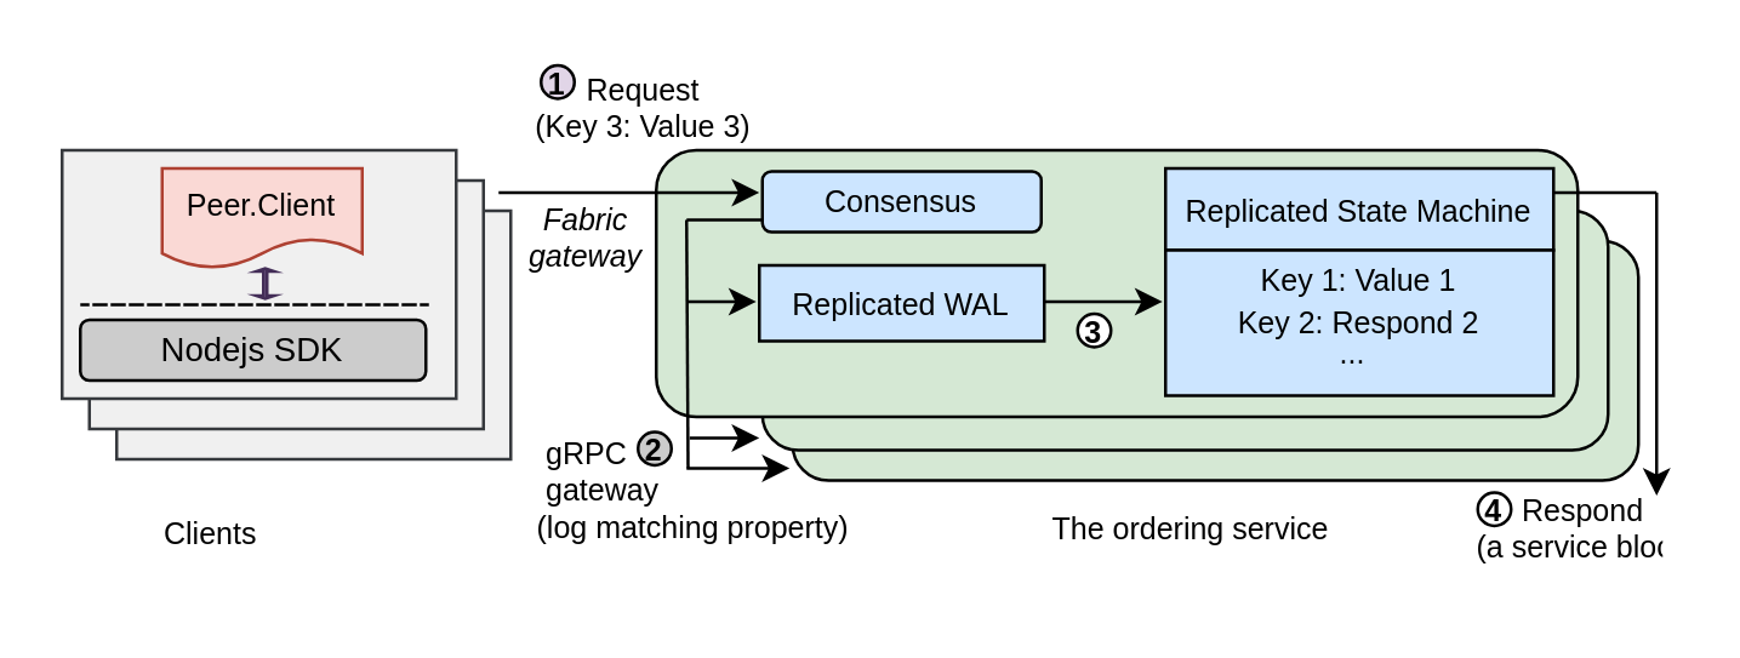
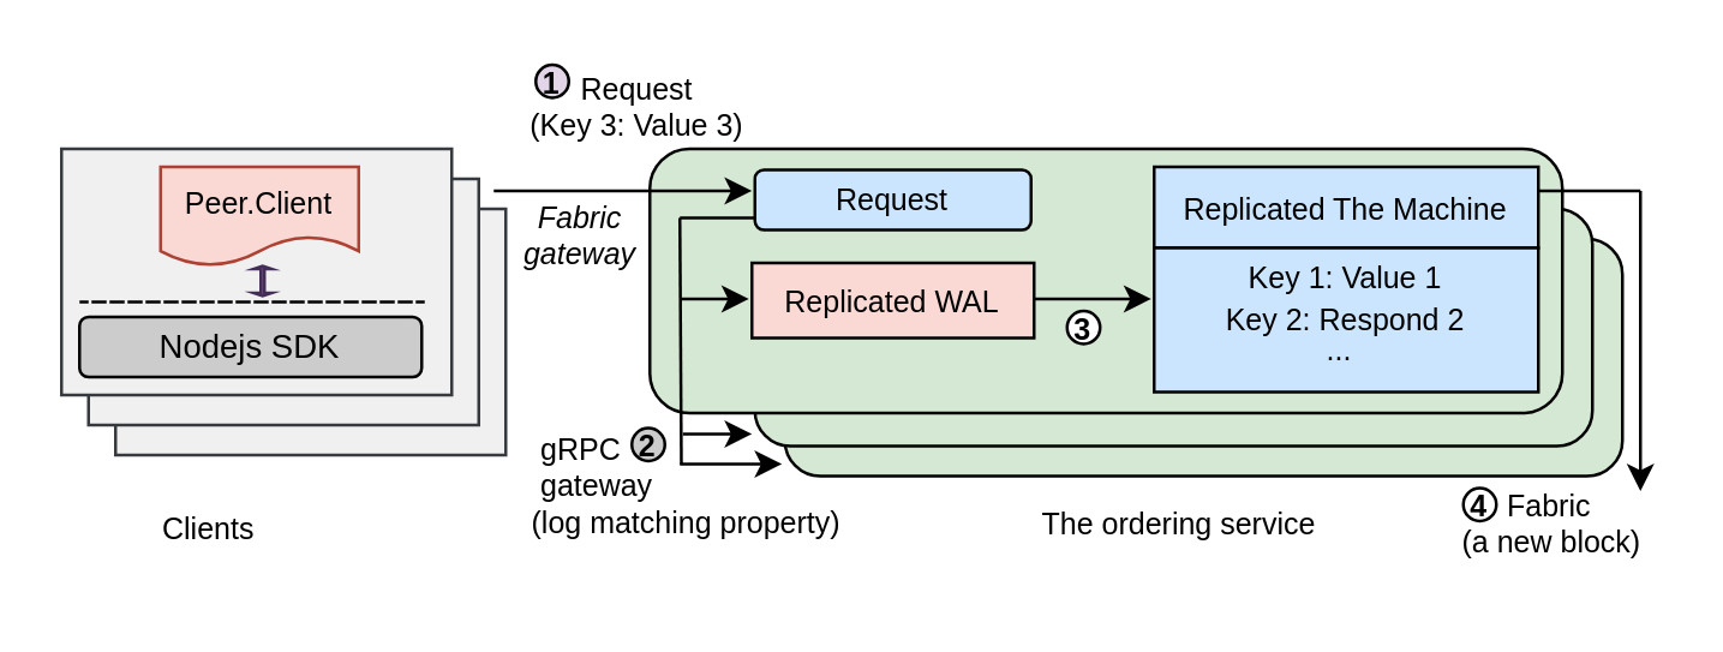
  <mxCell id="0" />
  <mxCell id="1" parent="0" />
  <mxCell id="2" value="" style="rounded=1;whiteSpace=wrap;html=1;fillColor=#D5E8D4;" parent="1" vertex="1"><mxGeometry x="261" y="79" width="279" height="79" as="geometry" /></mxCell>
  <mxCell id="3" value="" style="rounded=1;whiteSpace=wrap;html=1;fillColor=#D5E8D4;" parent="1" vertex="1"><mxGeometry x="251" y="69" width="279" height="79" as="geometry" /></mxCell>
  <mxCell id="4" value="" style="rounded=0;whiteSpace=wrap;html=1;fillColor=#F0F0F0;strokeColor=#36393d;" parent="1" vertex="1"><mxGeometry x="38" y="69" width="130" height="82" as="geometry" /></mxCell>
  <mxCell id="5" value="" style="rounded=0;whiteSpace=wrap;html=1;fillColor=#F0F0F0;strokeColor=#36393d;" parent="1" vertex="1"><mxGeometry x="29" y="59" width="130" height="82" as="geometry" /></mxCell>
  <mxCell id="6" value="" style="rounded=0;whiteSpace=wrap;html=1;fillColor=#F0F0F0;strokeColor=#36393d;" parent="1" vertex="1"><mxGeometry x="20" y="49" width="130" height="82" as="geometry" /></mxCell>
  <mxCell id="7" value="Nodejs SDK" style="rounded=1;whiteSpace=wrap;html=1;fontSize=11;fillColor=#CCCCCC;strokeColor=#000000;" parent="1" vertex="1"><mxGeometry x="26" y="105" width="114" height="20" as="geometry" /></mxCell>
  <mxCell id="8" value="" style="endArrow=none;dashed=1;html=1;rounded=0;fontColor=#000000;shape=link;sketch=0;width=0;" parent="1" edge="1"><mxGeometry width="50" height="50" relative="1" as="geometry"><mxPoint x="141" y="100" as="sourcePoint" /><mxPoint x="26" y="100" as="targetPoint" /></mxGeometry></mxCell>
  <mxCell id="9" value="" style="html=1;shadow=0;dashed=0;align=center;verticalAlign=middle;shape=mxgraph.arrows2.twoWayArrow;dy=0.8;dx=1.0;fontColor=#ffffff;strokeColor=#432D57;fillColor=#76608a;direction=south;" parent="1" vertex="1"><mxGeometry x="84" y="88" width="6" height="10" as="geometry" /></mxCell>
  <mxCell id="10" value="&lt;font style=&quot;font-size: 10px;&quot;&gt;Peer.Client&lt;/font&gt;" style="shape=document;whiteSpace=wrap;html=1;boundedLbl=1;fillColor=#fad9d5;strokeColor=#ae4132;" parent="1" vertex="1"><mxGeometry x="53" y="55" width="66" height="33" as="geometry" /></mxCell>
  <mxCell id="11" value="" style="rounded=1;whiteSpace=wrap;html=1;fillColor=#D5E8D4;shadow=0;" parent="1" vertex="1"><mxGeometry x="216" y="49" width="304" height="88" as="geometry" /></mxCell>
- <mxCell id="12" value="&lt;font style=&quot;font-size: 10px;&quot;&gt;Consensus&lt;/font&gt;" style="rounded=1;whiteSpace=wrap;html=1;fillColor=#CCE5FF;strokeColor=#000000;" parent="1" vertex="1"><mxGeometry x="251" y="56" width="92" height="20" as="geometry" /></mxCell>
- <mxCell id="13" value="&lt;font style=&quot;font-size: 10px;&quot;&gt;Replicated WAL&lt;/font&gt;" style="rounded=0;whiteSpace=wrap;html=1;fillColor=#CCE5FF;strokeColor=#000000;" parent="1" vertex="1"><mxGeometry x="250" y="87" width="94" height="25" as="geometry" /></mxCell>
- <mxCell id="14" value="&lt;font style=&quot;font-size: 10px;&quot;&gt;Replicated State Machine&lt;/font&gt;" style="rounded=0;whiteSpace=wrap;html=1;fillColor=#CCE5FF;strokeColor=#000000;" parent="1" vertex="1"><mxGeometry x="384" y="55" width="128" height="27" as="geometry" /></mxCell>
+ <mxCell id="12" value="&lt;font style=&quot;font-size: 10px;&quot;&gt;Request&lt;/font&gt;" style="rounded=1;whiteSpace=wrap;html=1;fillColor=#CCE5FF;strokeColor=#000000;" parent="1" vertex="1"><mxGeometry x="251" y="56" width="92" height="20" as="geometry" /></mxCell>
+ <mxCell id="13" value="&lt;font style=&quot;font-size: 10px;&quot;&gt;Replicated WAL&lt;/font&gt;" style="rounded=0;whiteSpace=wrap;html=1;fillColor=#fad9d5;strokeColor=#000000;" parent="1" vertex="1"><mxGeometry x="250" y="87" width="94" height="25" as="geometry" /></mxCell>
+ <mxCell id="14" value="&lt;font style=&quot;font-size: 10px;&quot;&gt;Replicated The Machine&lt;/font&gt;" style="rounded=0;whiteSpace=wrap;html=1;fillColor=#CCE5FF;strokeColor=#000000;" parent="1" vertex="1"><mxGeometry x="384" y="55" width="128" height="27" as="geometry" /></mxCell>
  <mxCell id="15" value="&lt;font style=&quot;font-size: 10px;&quot;&gt;Key 1: Value 1&lt;br&gt;Key 2: Respond 2&lt;br&gt;&lt;br&gt;&lt;/font&gt;" style="rounded=0;whiteSpace=wrap;html=1;fillColor=#CCE5FF;strokeColor=#000000;" parent="1" vertex="1"><mxGeometry x="384" y="82" width="128" height="48" as="geometry" /></mxCell>
  <mxCell id="16" value="" style="endArrow=none;html=1;rounded=0;fontSize=10;curved=1;" parent="1" edge="1"><mxGeometry width="50" height="50" relative="1" as="geometry"><mxPoint x="226" y="72" as="sourcePoint" /><mxPoint x="251" y="72" as="targetPoint" /></mxGeometry></mxCell>
  <mxCell id="17" value="" style="endArrow=none;html=1;rounded=0;fontSize=10;curved=1;" parent="1" edge="1"><mxGeometry width="50" height="50" relative="1" as="geometry"><mxPoint x="226.5" y="154" as="sourcePoint" /><mxPoint x="226" y="72" as="targetPoint" /></mxGeometry></mxCell>
  <mxCell id="18" value="" style="endArrow=classic;html=1;rounded=0;fontSize=10;curved=1;" parent="1" edge="1"><mxGeometry width="50" height="50" relative="1" as="geometry"><mxPoint x="226" y="99" as="sourcePoint" /><mxPoint x="249" y="99" as="targetPoint" /></mxGeometry></mxCell>
  <mxCell id="19" value="" style="endArrow=classic;html=1;rounded=0;fontSize=10;curved=1;" parent="1" edge="1"><mxGeometry width="50" height="50" relative="1" as="geometry"><mxPoint x="344" y="99" as="sourcePoint" /><mxPoint x="383" y="99" as="targetPoint" /></mxGeometry></mxCell>
  <mxCell id="20" value="" style="endArrow=classic;html=1;rounded=0;fontSize=10;curved=1;" parent="1" edge="1"><mxGeometry width="50" height="50" relative="1" as="geometry"><mxPoint x="164" y="63" as="sourcePoint" /><mxPoint x="250" y="63" as="targetPoint" /></mxGeometry></mxCell>
  <mxCell id="21" value="1" style="ellipse;whiteSpace=wrap;html=1;aspect=fixed;fontSize=10;strokeColor=#000000;fillColor=#e1d5e7;fontStyle=1;" parent="1" vertex="1"><mxGeometry x="178" y="21" width="11" height="11" as="geometry" /></mxCell>
  <mxCell id="22" value="" style="endArrow=classic;html=1;rounded=0;fontSize=10;curved=1;" parent="1" edge="1"><mxGeometry width="50" height="50" relative="1" as="geometry"><mxPoint x="227" y="144" as="sourcePoint" /><mxPoint x="250" y="144" as="targetPoint" /></mxGeometry></mxCell>
  <mxCell id="23" value="" style="endArrow=classic;html=1;rounded=0;fontSize=10;curved=1;" parent="1" edge="1"><mxGeometry width="50" height="50" relative="1" as="geometry"><mxPoint x="226" y="154" as="sourcePoint" /><mxPoint x="260" y="154" as="targetPoint" /></mxGeometry></mxCell>
  <mxCell id="24" value="2" style="ellipse;whiteSpace=wrap;html=1;aspect=fixed;fontSize=10;strokeColor=#000000;fillColor=#cccccc;fontStyle=1;" parent="1" vertex="1"><mxGeometry x="210" y="142" width="11" height="11" as="geometry" /></mxCell>
  <mxCell id="25" value="3" style="ellipse;whiteSpace=wrap;html=1;aspect=fixed;fontSize=10;strokeColor=#000000;fillColor=#FFFFFF;fontStyle=1" parent="1" vertex="1"><mxGeometry x="355" y="103" width="11" height="11" as="geometry" /></mxCell>
  <mxCell id="26" value="&lt;font color=&quot;#000000&quot;&gt;Request &lt;br&gt;(Key 3: Value 3)&lt;/font&gt;" style="text;html=1;strokeColor=none;fillColor=none;align=center;verticalAlign=middle;whiteSpace=wrap;rounded=0;shadow=0;fontSize=10;fontColor=#0000CC;" parent="1" vertex="1"><mxGeometry x="172" y="20" width="80" height="30" as="geometry" /></mxCell>
  <mxCell id="27" value="4" style="ellipse;whiteSpace=wrap;html=1;aspect=fixed;fontSize=10;strokeColor=#000000;fillColor=#FFFFFF;fontStyle=1" parent="1" vertex="1"><mxGeometry x="487" y="162" width="11" height="11" as="geometry" /></mxCell>
  <mxCell id="28" value="gRPC &#10;gateway" style="text;strokeColor=none;fillColor=none;align=left;verticalAlign=middle;spacingLeft=4;spacingRight=4;overflow=hidden;points=[[0,0.5],[1,0.5]];portConstraint=eastwest;rotatable=0;fontSize=10;fontColor=#000000;" parent="1" vertex="1"><mxGeometry x="174" y="140" width="88" height="30" as="geometry" /></mxCell>
- <mxCell id="29" value="(a service block)" style="text;strokeColor=none;fillColor=none;align=left;verticalAlign=middle;spacingLeft=4;spacingRight=4;overflow=hidden;points=[[0,0.5],[1,0.5]];portConstraint=eastwest;rotatable=0;fontSize=10;fontColor=#000000;" parent="1" vertex="1"><mxGeometry x="481" y="165" width="71" height="30" as="geometry" /></mxCell>
+ <mxCell id="29" value="(a new block)" style="text;strokeColor=none;fillColor=none;align=left;verticalAlign=middle;spacingLeft=4;spacingRight=4;overflow=hidden;points=[[0,0.5],[1,0.5]];portConstraint=eastwest;rotatable=0;fontSize=10;fontColor=#000000;" parent="1" vertex="1"><mxGeometry x="481" y="165" width="71" height="30" as="geometry" /></mxCell>
  <mxCell id="30" value="&lt;font style=&quot;font-size: 10px;&quot;&gt;...&lt;/font&gt;" style="text;html=1;strokeColor=none;fillColor=none;align=center;verticalAlign=middle;whiteSpace=wrap;rounded=0;" parent="1" vertex="1"><mxGeometry x="416" y="101" width="60" height="30" as="geometry" /></mxCell>
  <mxCell id="31" value="&lt;font color=&quot;#000000&quot;&gt;&lt;i&gt;Fabric&lt;br&gt;gateway&lt;/i&gt;&lt;/font&gt;" style="text;html=1;strokeColor=none;fillColor=none;align=center;verticalAlign=middle;whiteSpace=wrap;rounded=0;shadow=0;fontSize=10;fontColor=#0000CC;" parent="1" vertex="1"><mxGeometry x="153" y="63" width="80" height="30" as="geometry" /></mxCell>
  <mxCell id="32" value="(log matching property)" style="text;strokeColor=none;fillColor=none;align=left;verticalAlign=middle;spacingLeft=4;spacingRight=4;overflow=hidden;points=[[0,0.5],[1,0.5]];portConstraint=eastwest;rotatable=0;fontSize=10;fontColor=#000000;" parent="1" vertex="1"><mxGeometry x="171" y="166" width="123" height="15" as="geometry" /></mxCell>
- <mxCell id="33" value="Respond" style="text;strokeColor=none;fillColor=none;align=left;verticalAlign=middle;spacingLeft=4;spacingRight=4;overflow=hidden;points=[[0,0.5],[1,0.5]];portConstraint=eastwest;rotatable=0;fontSize=10;fontColor=#000000;" parent="1" vertex="1"><mxGeometry x="496" y="153" width="53" height="30" as="geometry" /></mxCell>
+ <mxCell id="33" value="Fabric" style="text;strokeColor=none;fillColor=none;align=left;verticalAlign=middle;spacingLeft=4;spacingRight=4;overflow=hidden;points=[[0,0.5],[1,0.5]];portConstraint=eastwest;rotatable=0;fontSize=10;fontColor=#000000;" parent="1" vertex="1"><mxGeometry x="496" y="153" width="53" height="30" as="geometry" /></mxCell>
  <mxCell id="34" value="The ordering service" style="text;strokeColor=none;fillColor=none;align=left;verticalAlign=middle;spacingLeft=4;spacingRight=4;overflow=hidden;points=[[0,0.5],[1,0.5]];portConstraint=eastwest;rotatable=0;fontSize=10;fontColor=#000000;" parent="1" vertex="1"><mxGeometry x="341" y="159" width="177" height="30" as="geometry" /></mxCell>
  <mxCell id="35" value="Clients" style="text;strokeColor=none;fillColor=none;align=left;verticalAlign=middle;spacingLeft=4;spacingRight=4;overflow=hidden;points=[[0,0.5],[1,0.5]];portConstraint=eastwest;rotatable=0;fontSize=10;fontColor=#000000;" parent="1" vertex="1"><mxGeometry x="48" y="165" width="42" height="21" as="geometry" /></mxCell>
  <mxCell id="36" value="" style="endArrow=none;html=1;rounded=0;" parent="1" edge="1"><mxGeometry width="50" height="50" relative="1" as="geometry"><mxPoint x="512" y="63" as="sourcePoint" /><mxPoint x="546" y="63" as="targetPoint" /></mxGeometry></mxCell>
  <mxCell id="37" value="" style="endArrow=classic;html=1;rounded=0;" parent="1" edge="1"><mxGeometry width="50" height="50" relative="1" as="geometry"><mxPoint x="546" y="63" as="sourcePoint" /><mxPoint x="546" y="163" as="targetPoint" /></mxGeometry></mxCell>
